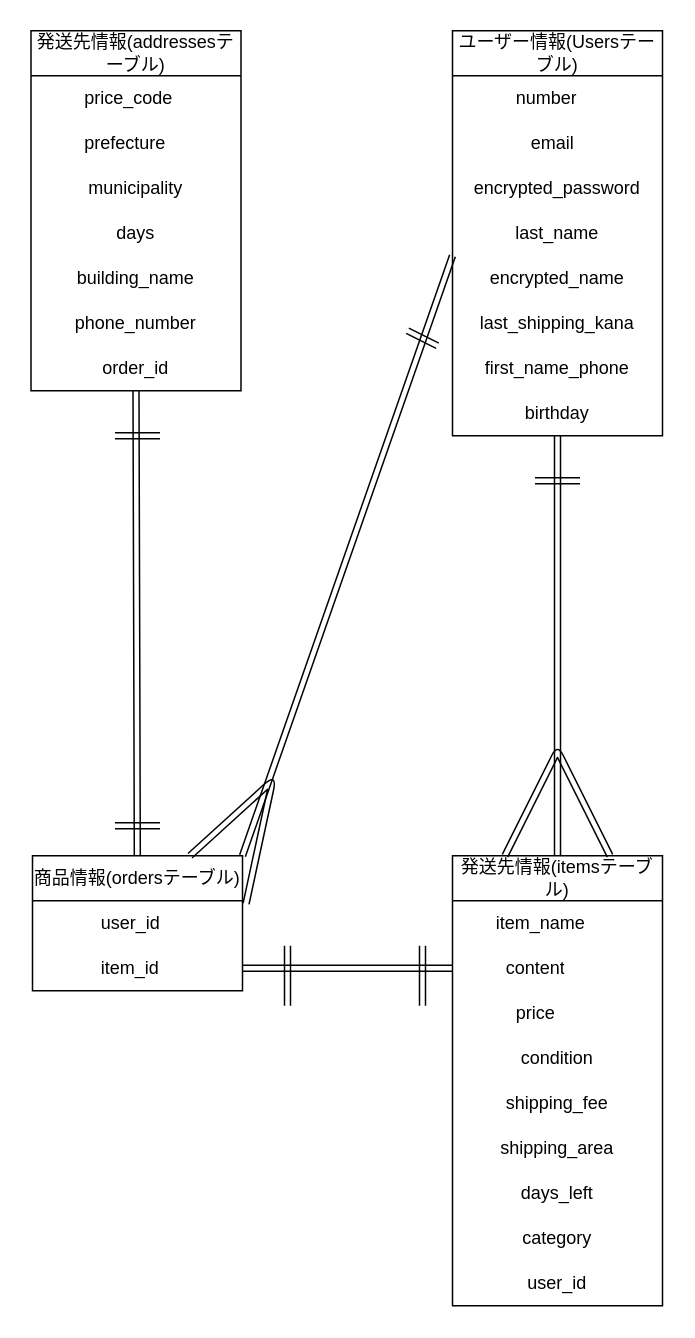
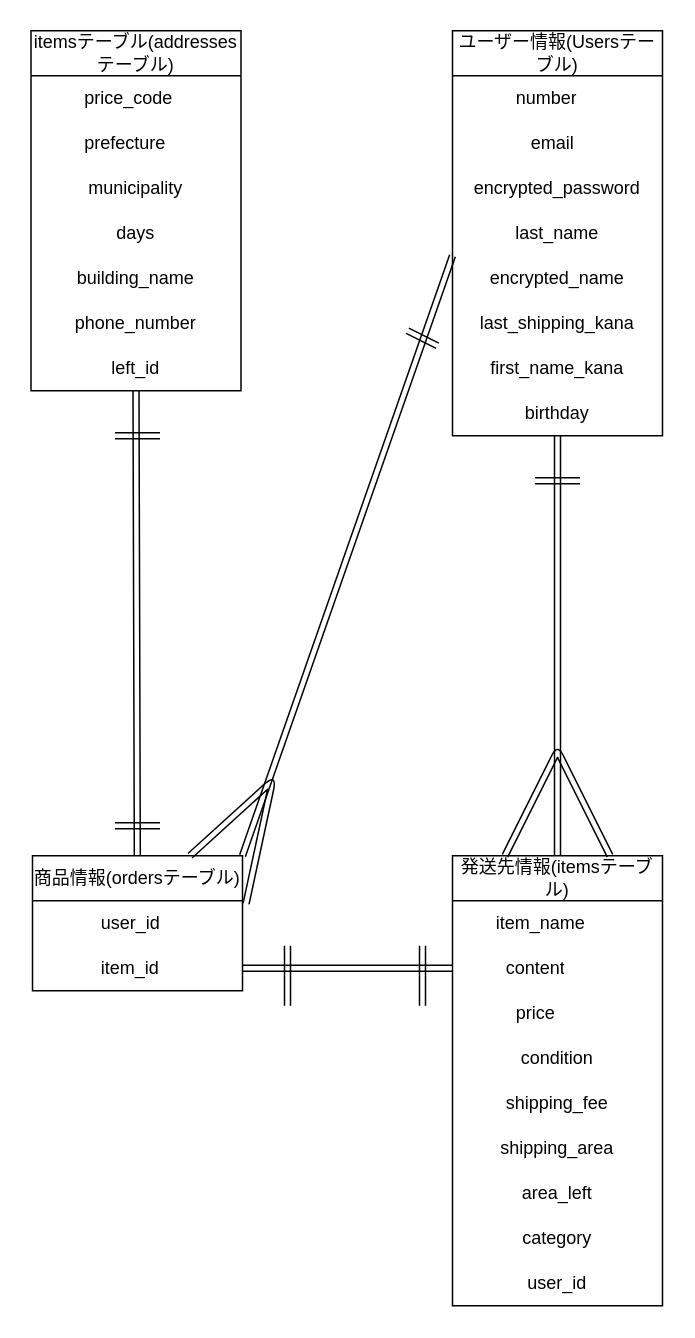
  <mxCell id="0" />
  <mxCell id="1" parent="0" />
  <mxCell id="2" value="ユーザー情報(Usersテーブル)" style="swimlane;fontStyle=0;childLayout=stackLayout;horizontal=1;startSize=30;horizontalStack=0;resizeParent=1;resizeParentMax=0;resizeLast=0;collapsible=1;marginBottom=0;whiteSpace=wrap;html=1;" parent="1" vertex="1"><mxGeometry x="301" y="20" width="140" height="270" as="geometry" /></mxCell>
  <mxCell id="3" value="&amp;nbsp; &amp;nbsp; &amp;nbsp; &amp;nbsp; &amp;nbsp; &amp;nbsp;number" style="text;strokeColor=none;fillColor=none;align=left;verticalAlign=middle;spacingLeft=4;spacingRight=4;overflow=hidden;points=[[0,0.5],[1,0.5]];portConstraint=eastwest;rotatable=0;whiteSpace=wrap;html=1;" parent="2" vertex="1"><mxGeometry y="30" width="140" height="30" as="geometry" /></mxCell>
  <mxCell id="4" value="&amp;nbsp; &amp;nbsp; &amp;nbsp; &amp;nbsp; &amp;nbsp; &amp;nbsp; &amp;nbsp; email" style="text;strokeColor=none;fillColor=none;align=left;verticalAlign=middle;spacingLeft=4;spacingRight=4;overflow=hidden;points=[[0,0.5],[1,0.5]];portConstraint=eastwest;rotatable=0;whiteSpace=wrap;html=1;" parent="2" vertex="1"><mxGeometry y="60" width="140" height="30" as="geometry" /></mxCell>
  <mxCell id="5" value="encrypted_password" style="text;strokeColor=none;align=center;fillColor=none;html=1;verticalAlign=middle;whiteSpace=wrap;rounded=0;" parent="2" vertex="1"><mxGeometry y="90" width="140" height="30" as="geometry" /></mxCell>
  <mxCell id="6" value="last_name" style="text;strokeColor=none;align=center;fillColor=none;html=1;verticalAlign=middle;whiteSpace=wrap;rounded=0;" parent="2" vertex="1"><mxGeometry y="120" width="140" height="30" as="geometry" /></mxCell>
  <mxCell id="7" value="encrypted_name" style="text;strokeColor=none;align=center;fillColor=none;html=1;verticalAlign=middle;whiteSpace=wrap;rounded=0;" vertex="1" parent="2"><mxGeometry y="150" width="140" height="30" as="geometry" /></mxCell>
  <mxCell id="8" value="last_shipping_kana" style="text;strokeColor=none;align=center;fillColor=none;html=1;verticalAlign=middle;whiteSpace=wrap;rounded=0;" vertex="1" parent="2"><mxGeometry y="180" width="140" height="30" as="geometry" /></mxCell>
- <mxCell id="9" value="first_name_phone" style="text;strokeColor=none;align=center;fillColor=none;html=1;verticalAlign=middle;whiteSpace=wrap;rounded=0;" vertex="1" parent="2"><mxGeometry y="210" width="140" height="30" as="geometry" /></mxCell>
+ <mxCell id="9" value="first_name_kana" style="text;strokeColor=none;align=center;fillColor=none;html=1;verticalAlign=middle;whiteSpace=wrap;rounded=0;" vertex="1" parent="2"><mxGeometry y="210" width="140" height="30" as="geometry" /></mxCell>
  <mxCell id="10" value="birthday" style="text;strokeColor=none;align=center;fillColor=none;html=1;verticalAlign=middle;whiteSpace=wrap;rounded=0;" vertex="1" parent="2"><mxGeometry y="240" width="140" height="30" as="geometry" /></mxCell>
  <mxCell id="11" style="edgeStyle=none;shape=link;html=1;entryX=0.5;entryY=1;entryDx=0;entryDy=0;" parent="1" source="13" target="34" edge="1"><mxGeometry relative="1" as="geometry"><mxPoint x="91" y="340" as="targetPoint" /></mxGeometry></mxCell>
  <mxCell id="12" style="edgeStyle=none;shape=link;html=1;exitX=1;exitY=0;exitDx=0;exitDy=0;entryX=0;entryY=1;entryDx=0;entryDy=0;" parent="1" source="13" target="6" edge="1"><mxGeometry relative="1" as="geometry" /></mxCell>
  <mxCell id="13" value="商品情報(ordersテーブル)" style="swimlane;fontStyle=0;childLayout=stackLayout;horizontal=1;startSize=30;horizontalStack=0;resizeParent=1;resizeParentMax=0;resizeLast=0;collapsible=1;marginBottom=0;whiteSpace=wrap;html=1;" parent="1" vertex="1"><mxGeometry x="21" y="570" width="140" height="90" as="geometry" /></mxCell>
  <mxCell id="14" value="&amp;nbsp; &amp;nbsp; &amp;nbsp; &amp;nbsp; &amp;nbsp; &amp;nbsp; user_id" style="text;strokeColor=none;fillColor=none;align=left;verticalAlign=middle;spacingLeft=4;spacingRight=4;overflow=hidden;points=[[0,0.5],[1,0.5]];portConstraint=eastwest;rotatable=0;whiteSpace=wrap;html=1;" parent="13" vertex="1"><mxGeometry y="30" width="140" height="30" as="geometry" /></mxCell>
  <mxCell id="15" value="&amp;nbsp; &amp;nbsp; &amp;nbsp; &amp;nbsp; &amp;nbsp; &amp;nbsp; item_id" style="text;strokeColor=none;fillColor=none;align=left;verticalAlign=middle;spacingLeft=4;spacingRight=4;overflow=hidden;points=[[0,0.5],[1,0.5]];portConstraint=eastwest;rotatable=0;whiteSpace=wrap;html=1;" parent="13" vertex="1"><mxGeometry y="60" width="140" height="30" as="geometry" /></mxCell>
  <mxCell id="16" value="" style="edgeStyle=none;orthogonalLoop=1;jettySize=auto;html=1;shape=link;exitX=0.75;exitY=0;exitDx=0;exitDy=0;entryX=1.017;entryY=0.067;entryDx=0;entryDy=0;entryPerimeter=0;" parent="13" source="13" target="14" edge="1"><mxGeometry width="80" relative="1" as="geometry"><mxPoint x="130" y="-300" as="sourcePoint" /><mxPoint x="210" y="-300" as="targetPoint" /><Array as="points"><mxPoint x="160" y="-50" /></Array></mxGeometry></mxCell>
  <mxCell id="17" value="発送先情報(itemsテーブル)" style="swimlane;fontStyle=0;childLayout=stackLayout;horizontal=1;startSize=30;horizontalStack=0;resizeParent=1;resizeParentMax=0;resizeLast=0;collapsible=1;marginBottom=0;whiteSpace=wrap;html=1;" parent="1" vertex="1"><mxGeometry x="301" y="570" width="140" height="300" as="geometry" /></mxCell>
  <mxCell id="18" value="&amp;nbsp; &amp;nbsp; &amp;nbsp; &amp;nbsp;item_name" style="text;strokeColor=none;fillColor=none;align=left;verticalAlign=middle;spacingLeft=4;spacingRight=4;overflow=hidden;points=[[0,0.5],[1,0.5]];portConstraint=eastwest;rotatable=0;whiteSpace=wrap;html=1;" parent="17" vertex="1"><mxGeometry y="30" width="140" height="30" as="geometry" /></mxCell>
  <mxCell id="19" value="&amp;nbsp; &amp;nbsp; &amp;nbsp; &amp;nbsp; &amp;nbsp;content" style="text;strokeColor=none;fillColor=none;align=left;verticalAlign=middle;spacingLeft=4;spacingRight=4;overflow=hidden;points=[[0,0.5],[1,0.5]];portConstraint=eastwest;rotatable=0;whiteSpace=wrap;html=1;" parent="17" vertex="1"><mxGeometry y="60" width="140" height="30" as="geometry" /></mxCell>
  <mxCell id="20" value="&amp;nbsp; &amp;nbsp; &amp;nbsp; &amp;nbsp; &amp;nbsp; &amp;nbsp;price" style="text;strokeColor=none;fillColor=none;align=left;verticalAlign=middle;spacingLeft=4;spacingRight=4;overflow=hidden;points=[[0,0.5],[1,0.5]];portConstraint=eastwest;rotatable=0;whiteSpace=wrap;html=1;" parent="17" vertex="1"><mxGeometry y="90" width="140" height="30" as="geometry" /></mxCell>
  <mxCell id="21" value="condition" style="text;strokeColor=none;align=center;fillColor=none;html=1;verticalAlign=middle;whiteSpace=wrap;rounded=0;" vertex="1" parent="17"><mxGeometry y="120" width="140" height="30" as="geometry" /></mxCell>
  <mxCell id="22" value="shipping_fee" style="text;strokeColor=none;align=center;fillColor=none;html=1;verticalAlign=middle;whiteSpace=wrap;rounded=0;" vertex="1" parent="17"><mxGeometry y="150" width="140" height="30" as="geometry" /></mxCell>
  <mxCell id="23" value="shipping_area" style="text;strokeColor=none;align=center;fillColor=none;html=1;verticalAlign=middle;whiteSpace=wrap;rounded=0;" vertex="1" parent="17"><mxGeometry y="180" width="140" height="30" as="geometry" /></mxCell>
- <mxCell id="24" value="days_left" style="text;strokeColor=none;align=center;fillColor=none;html=1;verticalAlign=middle;whiteSpace=wrap;rounded=0;" vertex="1" parent="17"><mxGeometry y="210" width="140" height="30" as="geometry" /></mxCell>
+ <mxCell id="24" value="area_left" style="text;strokeColor=none;align=center;fillColor=none;html=1;verticalAlign=middle;whiteSpace=wrap;rounded=0;" vertex="1" parent="17"><mxGeometry y="210" width="140" height="30" as="geometry" /></mxCell>
  <mxCell id="25" value="category" style="text;strokeColor=none;align=center;fillColor=none;html=1;verticalAlign=middle;whiteSpace=wrap;rounded=0;" vertex="1" parent="17"><mxGeometry y="240" width="140" height="30" as="geometry" /></mxCell>
  <mxCell id="26" value="user_id" style="text;strokeColor=none;align=center;fillColor=none;html=1;verticalAlign=middle;whiteSpace=wrap;rounded=0;" parent="17" vertex="1"><mxGeometry y="270" width="140" height="30" as="geometry" /></mxCell>
- <mxCell id="27" value="発送先情報(addressesテーブル)" style="swimlane;fontStyle=0;childLayout=stackLayout;horizontal=1;startSize=30;horizontalStack=0;resizeParent=1;resizeParentMax=0;resizeLast=0;collapsible=1;marginBottom=0;whiteSpace=wrap;html=1;" parent="1" vertex="1"><mxGeometry x="20" y="20" width="140" height="240" as="geometry" /></mxCell>
+ <mxCell id="27" value="itemsテーブル(addressesテーブル)" style="swimlane;fontStyle=0;childLayout=stackLayout;horizontal=1;startSize=30;horizontalStack=0;resizeParent=1;resizeParentMax=0;resizeLast=0;collapsible=1;marginBottom=0;whiteSpace=wrap;html=1;" parent="1" vertex="1"><mxGeometry x="20" y="20" width="140" height="240" as="geometry" /></mxCell>
  <mxCell id="28" value="&amp;nbsp; &amp;nbsp; &amp;nbsp; &amp;nbsp; &amp;nbsp;price_code" style="text;strokeColor=none;fillColor=none;align=left;verticalAlign=middle;spacingLeft=4;spacingRight=4;overflow=hidden;points=[[0,0.5],[1,0.5]];portConstraint=eastwest;rotatable=0;whiteSpace=wrap;html=1;" parent="27" vertex="1"><mxGeometry y="30" width="140" height="30" as="geometry" /></mxCell>
  <mxCell id="29" value="&amp;nbsp; &amp;nbsp; &amp;nbsp; &amp;nbsp; &amp;nbsp;prefecture" style="text;strokeColor=none;fillColor=none;align=left;verticalAlign=middle;spacingLeft=4;spacingRight=4;overflow=hidden;points=[[0,0.5],[1,0.5]];portConstraint=eastwest;rotatable=0;whiteSpace=wrap;html=1;" parent="27" vertex="1"><mxGeometry y="60" width="140" height="30" as="geometry" /></mxCell>
  <mxCell id="30" value="municipality" style="text;strokeColor=none;align=center;fillColor=none;html=1;verticalAlign=middle;whiteSpace=wrap;rounded=0;" vertex="1" parent="27"><mxGeometry y="90" width="140" height="30" as="geometry" /></mxCell>
  <mxCell id="31" value="days" style="text;strokeColor=none;align=center;fillColor=none;html=1;verticalAlign=middle;whiteSpace=wrap;rounded=0;" vertex="1" parent="27"><mxGeometry y="120" width="140" height="30" as="geometry" /></mxCell>
  <mxCell id="32" value="building_name" style="text;strokeColor=none;align=center;fillColor=none;html=1;verticalAlign=middle;whiteSpace=wrap;rounded=0;" vertex="1" parent="27"><mxGeometry y="150" width="140" height="30" as="geometry" /></mxCell>
  <mxCell id="33" value="phone_number" style="text;strokeColor=none;align=center;fillColor=none;html=1;verticalAlign=middle;whiteSpace=wrap;rounded=0;" vertex="1" parent="27"><mxGeometry y="180" width="140" height="30" as="geometry" /></mxCell>
- <mxCell id="34" value="order_id" style="text;strokeColor=none;align=center;fillColor=none;html=1;verticalAlign=middle;whiteSpace=wrap;rounded=0;" vertex="1" parent="27"><mxGeometry y="210" width="140" height="30" as="geometry" /></mxCell>
+ <mxCell id="34" value="left_id" style="text;strokeColor=none;align=center;fillColor=none;html=1;verticalAlign=middle;whiteSpace=wrap;rounded=0;" vertex="1" parent="27"><mxGeometry y="210" width="140" height="30" as="geometry" /></mxCell>
  <mxCell id="35" style="edgeStyle=none;shape=link;html=1;" parent="1" target="17" edge="1"><mxGeometry relative="1" as="geometry"><mxPoint x="371" y="290" as="sourcePoint" /></mxGeometry></mxCell>
  <mxCell id="36" style="edgeStyle=none;shape=link;html=1;entryX=1;entryY=0.5;entryDx=0;entryDy=0;" parent="1" source="19" target="15" edge="1"><mxGeometry relative="1" as="geometry"><mxPoint x="171" y="374" as="targetPoint" /></mxGeometry></mxCell>
  <mxCell id="37" value="" style="edgeStyle=none;orthogonalLoop=1;jettySize=auto;html=1;shape=link;" parent="1" edge="1"><mxGeometry width="80" relative="1" as="geometry"><mxPoint x="356" y="320" as="sourcePoint" /><mxPoint x="386" y="320" as="targetPoint" /><Array as="points" /></mxGeometry></mxCell>
  <mxCell id="38" value="" style="edgeStyle=none;orthogonalLoop=1;jettySize=auto;html=1;shape=link;" parent="1" edge="1"><mxGeometry width="80" relative="1" as="geometry"><mxPoint x="76" y="290" as="sourcePoint" /><mxPoint x="106" y="290" as="targetPoint" /><Array as="points" /></mxGeometry></mxCell>
  <mxCell id="39" value="" style="edgeStyle=none;orthogonalLoop=1;jettySize=auto;html=1;shape=link;" parent="1" edge="1"><mxGeometry width="80" relative="1" as="geometry"><mxPoint x="76" y="550" as="sourcePoint" /><mxPoint x="106" y="550" as="targetPoint" /><Array as="points" /></mxGeometry></mxCell>
  <mxCell id="40" value="" style="edgeStyle=none;orthogonalLoop=1;jettySize=auto;html=1;shape=link;" parent="1" edge="1"><mxGeometry width="80" relative="1" as="geometry"><mxPoint x="271" y="220" as="sourcePoint" /><mxPoint x="291" y="230" as="targetPoint" /><Array as="points" /></mxGeometry></mxCell>
  <mxCell id="41" value="" style="edgeStyle=none;orthogonalLoop=1;jettySize=auto;html=1;shape=link;" parent="1" edge="1"><mxGeometry width="80" relative="1" as="geometry"><mxPoint x="281" y="630" as="sourcePoint" /><mxPoint x="281" y="670" as="targetPoint" /><Array as="points" /></mxGeometry></mxCell>
  <mxCell id="42" value="" style="edgeStyle=none;orthogonalLoop=1;jettySize=auto;html=1;shape=link;" parent="1" edge="1"><mxGeometry width="80" relative="1" as="geometry"><mxPoint x="191" y="630" as="sourcePoint" /><mxPoint x="191" y="670" as="targetPoint" /><Array as="points" /></mxGeometry></mxCell>
  <mxCell id="43" value="" style="edgeStyle=none;orthogonalLoop=1;jettySize=auto;html=1;shape=link;entryX=0.75;entryY=0;entryDx=0;entryDy=0;exitX=0.25;exitY=0;exitDx=0;exitDy=0;" parent="1" source="17" target="17" edge="1"><mxGeometry width="80" relative="1" as="geometry"><mxPoint x="331" y="270" as="sourcePoint" /><mxPoint x="411" y="270" as="targetPoint" /><Array as="points"><mxPoint x="371" y="500" /></Array></mxGeometry></mxCell>
  <mxCell id="44" style="edgeStyle=none;html=1;" edge="1" parent="1"><mxGeometry relative="1" as="geometry"><mxPoint x="371" y="200" as="targetPoint" /><mxPoint x="371" y="200" as="sourcePoint" /></mxGeometry></mxCell>
